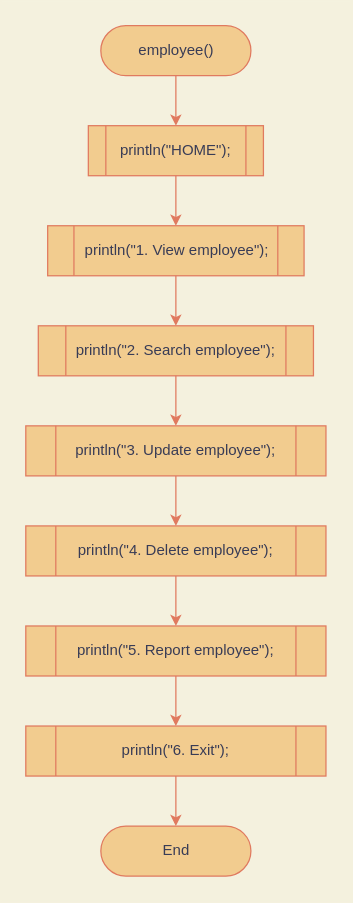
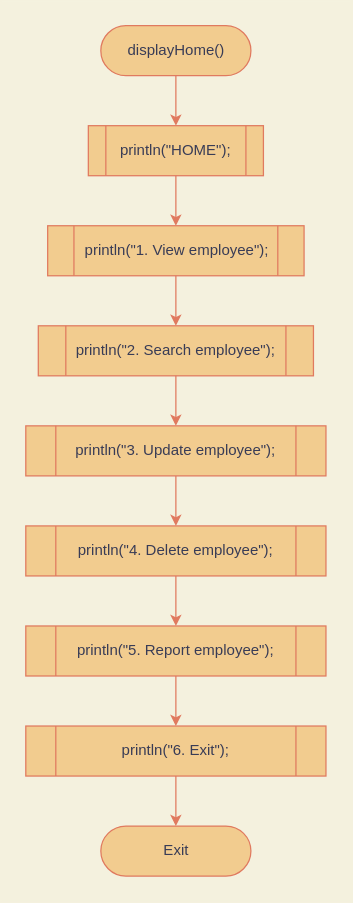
  <mxCell id="0" />
  <mxCell id="1" parent="0" />
- <mxCell id="2" value="employee()" style="html=1;dashed=0;whitespace=wrap;shape=mxgraph.dfd.start;fillColor=#F2CC8F;strokeColor=#E07A5F;fontColor=#393C56;" parent="1" vertex="1"><mxGeometry y="20" width="120" height="40" as="geometry" x="80" /></mxCell>
- <mxCell id="3" value="End" style="html=1;dashed=0;whitespace=wrap;shape=mxgraph.dfd.start;fillColor=#F2CC8F;strokeColor=#E07A5F;fontColor=#393C56;" parent="1" vertex="1"><mxGeometry y="660" width="120" height="40" as="geometry" x="80" /></mxCell>
+ <mxCell id="2" value="displayHome()" style="html=1;dashed=0;whitespace=wrap;shape=mxgraph.dfd.start;fillColor=#F2CC8F;strokeColor=#E07A5F;fontColor=#393C56;" parent="1" vertex="1"><mxGeometry y="20" width="120" height="40" as="geometry" x="80" /></mxCell>
+ <mxCell id="3" value="Exit" style="html=1;dashed=0;whitespace=wrap;shape=mxgraph.dfd.start;fillColor=#F2CC8F;strokeColor=#E07A5F;fontColor=#393C56;" parent="1" vertex="1"><mxGeometry y="660" width="120" height="40" as="geometry" x="80" /></mxCell>
  <mxCell id="4" value="println(&quot;HOME&quot;);" style="shape=process;whiteSpace=wrap;html=1;backgroundOutline=1;fillColor=#F2CC8F;strokeColor=#E07A5F;fontColor=#393C56;" parent="1" vertex="1"><mxGeometry x="70" y="100" width="140" height="40" as="geometry" /></mxCell>
  <mxCell id="5" value="println(&quot;1. View employee&quot;);" style="shape=process;whiteSpace=wrap;html=1;backgroundOutline=1;fillColor=#F2CC8F;strokeColor=#E07A5F;fontColor=#393C56;" parent="1" vertex="1"><mxGeometry x="37.5" y="180" width="205" height="40" as="geometry" /></mxCell>
  <mxCell id="6" value="println(&quot;2. Search employee&quot;);" style="shape=process;whiteSpace=wrap;html=1;backgroundOutline=1;fillColor=#F2CC8F;strokeColor=#E07A5F;fontColor=#393C56;" parent="1" vertex="1"><mxGeometry x="30" y="260" width="220" height="40" as="geometry" /></mxCell>
  <mxCell id="7" value="println(&quot;3. Update employee&quot;);" style="shape=process;whiteSpace=wrap;html=1;backgroundOutline=1;fillColor=#F2CC8F;strokeColor=#E07A5F;fontColor=#393C56;" parent="1" vertex="1"><mxGeometry x="20" y="340" width="240" height="40" as="geometry" /></mxCell>
  <mxCell id="8" value="println(&quot;4. Delete employee&quot;);" style="shape=process;whiteSpace=wrap;html=1;backgroundOutline=1;fillColor=#F2CC8F;strokeColor=#E07A5F;fontColor=#393C56;" parent="1" vertex="1"><mxGeometry x="20" y="420" width="240" height="40" as="geometry" /></mxCell>
  <mxCell id="9" value="println(&quot;5. Report employee&quot;);" style="shape=process;whiteSpace=wrap;html=1;backgroundOutline=1;fillColor=#F2CC8F;strokeColor=#E07A5F;fontColor=#393C56;" parent="1" vertex="1"><mxGeometry x="20" y="500" width="240" height="40" as="geometry" /></mxCell>
  <mxCell id="10" value="println(&quot;6. Exit&quot;);" style="shape=process;whiteSpace=wrap;html=1;backgroundOutline=1;fillColor=#F2CC8F;strokeColor=#E07A5F;fontColor=#393C56;" parent="1" vertex="1"><mxGeometry x="20" y="580" width="240" height="40" as="geometry" /></mxCell>
  <mxCell id="11" value="" style="endArrow=classic;html=1;rounded=0;entryX=0.5;entryY=0;entryDx=0;entryDy=0;exitX=0.5;exitY=1;exitDx=0;exitDy=0;labelBackgroundColor=#F4F1DE;strokeColor=#E07A5F;fontColor=#393C56;" parent="1" target="4" edge="1"><mxGeometry width="50" height="50" relative="1" as="geometry"><mxPoint x="140" y="60" as="sourcePoint" /><mxPoint x="-200" y="240" as="targetPoint" /></mxGeometry></mxCell>
  <mxCell id="12" value="" style="endArrow=classic;html=1;rounded=0;entryX=0.5;entryY=0;entryDx=0;entryDy=0;exitX=0.5;exitY=1;exitDx=0;exitDy=0;labelBackgroundColor=#F4F1DE;strokeColor=#E07A5F;fontColor=#393C56;" parent="1" source="4" target="5" edge="1"><mxGeometry width="50" height="50" relative="1" as="geometry"><mxPoint x="-240" y="300" as="sourcePoint" /><mxPoint x="-190" y="250" as="targetPoint" /></mxGeometry></mxCell>
  <mxCell id="13" value="" style="endArrow=classic;html=1;rounded=0;entryX=0.5;entryY=0;entryDx=0;entryDy=0;exitX=0.5;exitY=1;exitDx=0;exitDy=0;labelBackgroundColor=#F4F1DE;strokeColor=#E07A5F;fontColor=#393C56;" parent="1" source="5" target="6" edge="1"><mxGeometry width="50" height="50" relative="1" as="geometry"><mxPoint x="-230" y="310" as="sourcePoint" /><mxPoint x="-180" y="260" as="targetPoint" /></mxGeometry></mxCell>
  <mxCell id="14" value="" style="endArrow=classic;html=1;rounded=0;entryX=0.5;entryY=0;entryDx=0;entryDy=0;exitX=0.5;exitY=1;exitDx=0;exitDy=0;labelBackgroundColor=#F4F1DE;strokeColor=#E07A5F;fontColor=#393C56;" parent="1" source="6" target="7" edge="1"><mxGeometry width="50" height="50" relative="1" as="geometry"><mxPoint x="-220" y="320" as="sourcePoint" /><mxPoint x="-170" y="270" as="targetPoint" /></mxGeometry></mxCell>
  <mxCell id="15" value="" style="endArrow=classic;html=1;rounded=0;entryX=0.5;entryY=0;entryDx=0;entryDy=0;exitX=0.5;exitY=1;exitDx=0;exitDy=0;labelBackgroundColor=#F4F1DE;strokeColor=#E07A5F;fontColor=#393C56;" parent="1" source="7" target="8" edge="1"><mxGeometry width="50" height="50" relative="1" as="geometry"><mxPoint x="-210" y="330" as="sourcePoint" /><mxPoint x="-160" y="280" as="targetPoint" /></mxGeometry></mxCell>
  <mxCell id="16" value="" style="endArrow=classic;html=1;rounded=0;entryX=0.5;entryY=0;entryDx=0;entryDy=0;exitX=0.5;exitY=1;exitDx=0;exitDy=0;labelBackgroundColor=#F4F1DE;strokeColor=#E07A5F;fontColor=#393C56;" parent="1" source="10" edge="1"><mxGeometry width="50" height="50" relative="1" as="geometry"><mxPoint x="-150" y="600" as="sourcePoint" /><mxPoint x="140" y="660" as="targetPoint" /></mxGeometry></mxCell>
  <mxCell id="17" value="" style="endArrow=classic;html=1;rounded=0;entryX=0.5;entryY=0;entryDx=0;entryDy=0;exitX=0.5;exitY=1;exitDx=0;exitDy=0;labelBackgroundColor=#F4F1DE;strokeColor=#E07A5F;fontColor=#393C56;" parent="1" source="9" target="10" edge="1"><mxGeometry width="50" height="50" relative="1" as="geometry"><mxPoint x="-200" y="440" as="sourcePoint" /><mxPoint x="-150" y="390" as="targetPoint" /></mxGeometry></mxCell>
  <mxCell id="18" value="" style="endArrow=classic;html=1;rounded=0;entryX=0.5;entryY=0;entryDx=0;entryDy=0;labelBackgroundColor=#F4F1DE;strokeColor=#E07A5F;fontColor=#393C56;" parent="1" target="9" edge="1"><mxGeometry width="50" height="50" relative="1" as="geometry"><mxPoint x="140" y="460" as="sourcePoint" /><mxPoint x="-140" y="400" as="targetPoint" /></mxGeometry></mxCell>
